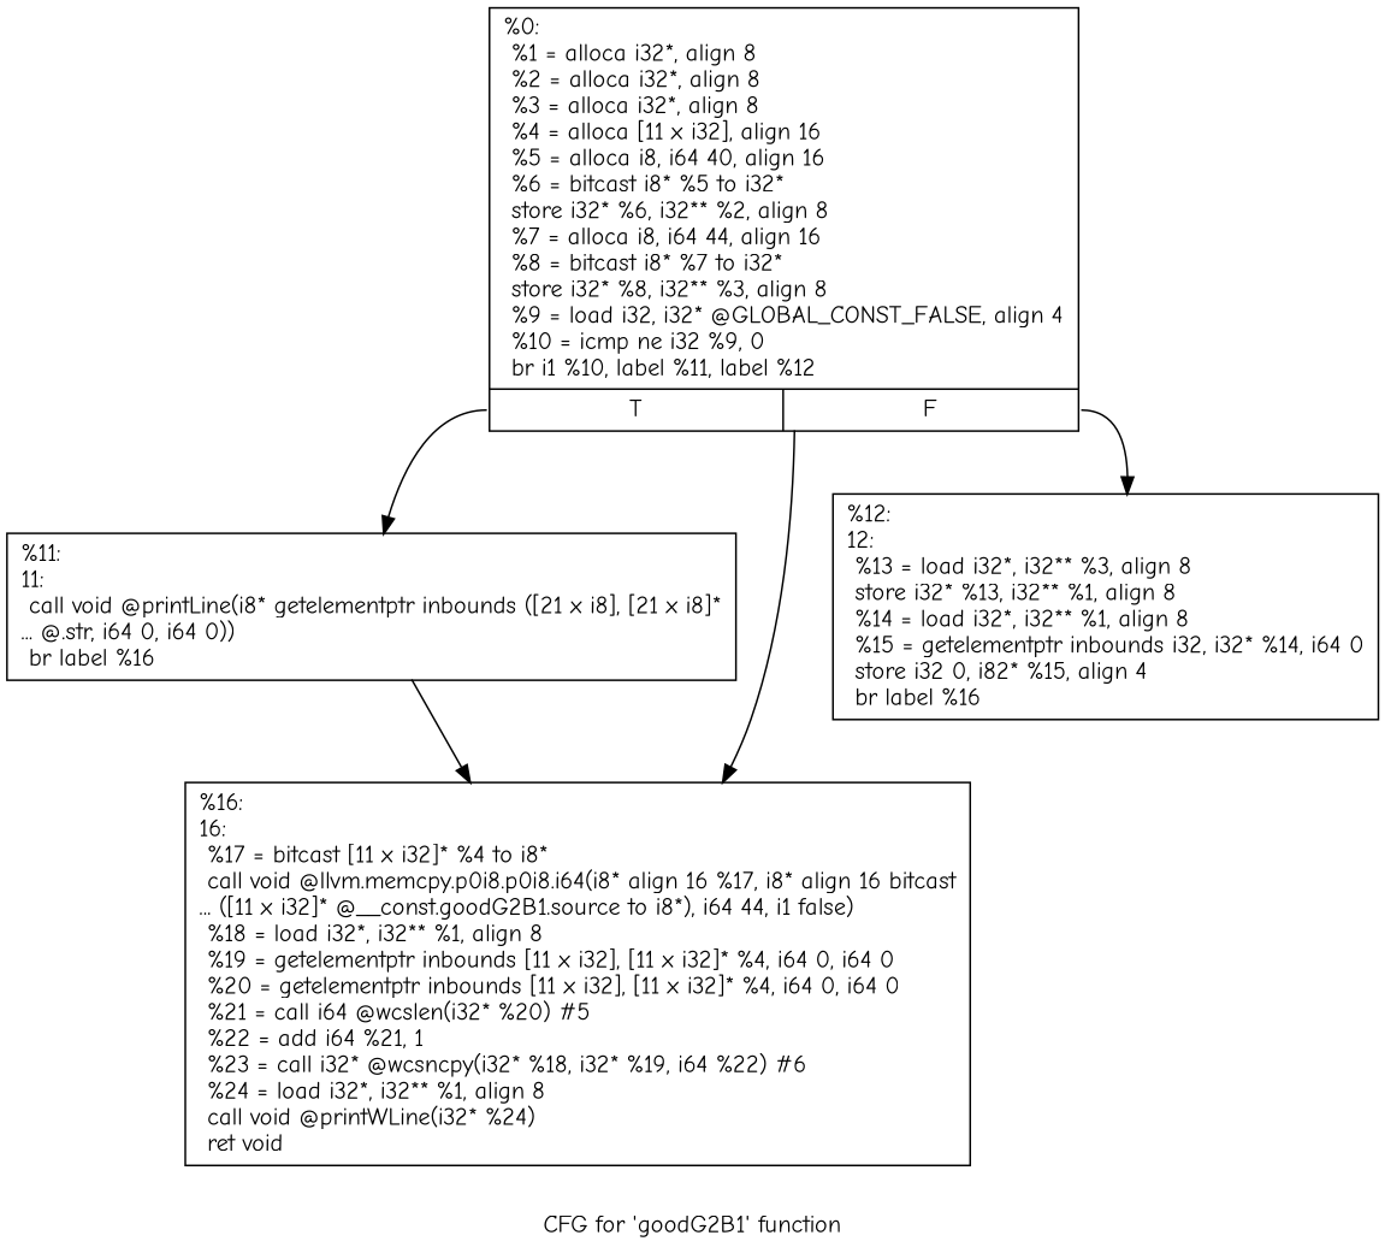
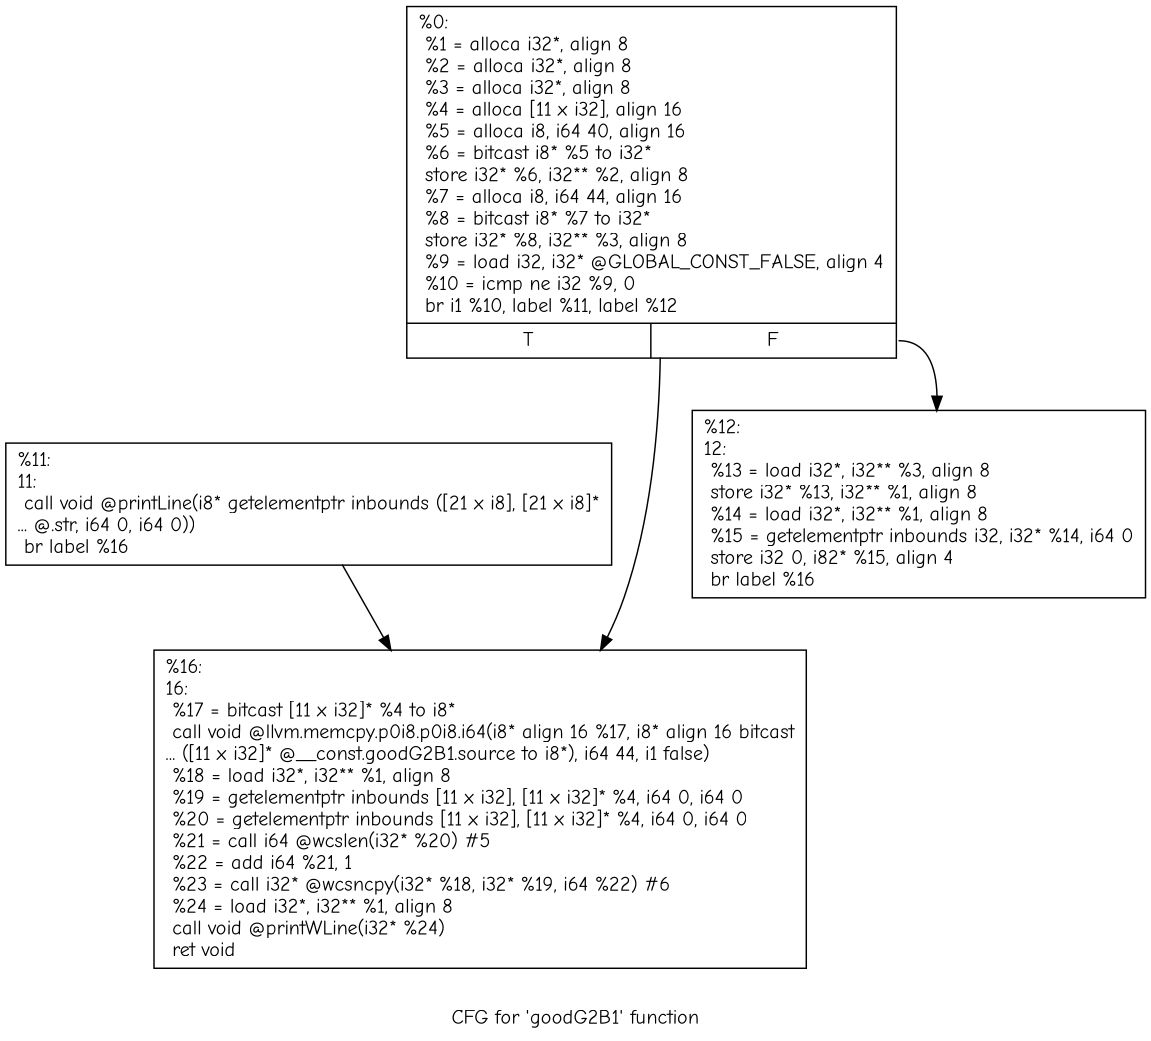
  digraph {
    fontname="Comic Neue"
    label="CFG for 'goodG2B1' function"
    node [fontname="Comic Neue" shape=record]
    edge [fontname="Comic Neue"]
    n1 [label="{%0:\l  %1 = alloca i32*, align 8\l  %2 = alloca i32*, align 8\l  %3 = alloca i32*, align 8\l  %4 = alloca [11 x i32], align 16\l  %5 = alloca i8, i64 40, align 16\l  %6 = bitcast i8* %5 to i32*\l  store i32* %6, i32** %2, align 8\l  %7 = alloca i8, i64 44, align 16\l  %8 = bitcast i8* %7 to i32*\l  store i32* %8, i32** %3, align 8\l  %9 = load i32, i32* @GLOBAL_CONST_FALSE, align 4\l  %10 = icmp ne i32 %9, 0\l  br i1 %10, label %11, label %12\l|{<s0>T|<s1>F}}"]
    n2 [label="{%11:\l11:                                               \l  call void @printLine(i8* getelementptr inbounds ([21 x i8], [21 x i8]*\l... @.str, i64 0, i64 0))\l  br label %16\l}"]
    n3 [label="{%12:\l12:                                               \l  %13 = load i32*, i32** %3, align 8\l  store i32* %13, i32** %1, align 8\l  %14 = load i32*, i32** %1, align 8\l  %15 = getelementptr inbounds i32, i32* %14, i64 0\l  store i32 0, i82* %15, align 4\l  br label %16\l}"]
    n4 [label="{%16:\l16:                                               \l  %17 = bitcast [11 x i32]* %4 to i8*\l  call void @llvm.memcpy.p0i8.p0i8.i64(i8* align 16 %17, i8* align 16 bitcast\l... ([11 x i32]* @__const.goodG2B1.source to i8*), i64 44, i1 false)\l  %18 = load i32*, i32** %1, align 8\l  %19 = getelementptr inbounds [11 x i32], [11 x i32]* %4, i64 0, i64 0\l  %20 = getelementptr inbounds [11 x i32], [11 x i32]* %4, i64 0, i64 0\l  %21 = call i64 @wcslen(i32* %20) #5\l  %22 = add i64 %21, 1\l  %23 = call i32* @wcsncpy(i32* %18, i32* %19, i64 %22) #6\l  %24 = load i32*, i32** %1, align 8\l  call void @printWLine(i32* %24)\l  ret void\l}"]
-   n1 -> n2 [tailport=s0]
    n1 -> n3 [tailport=s1]
    n1 -> n4
    n2 -> n4
  }
